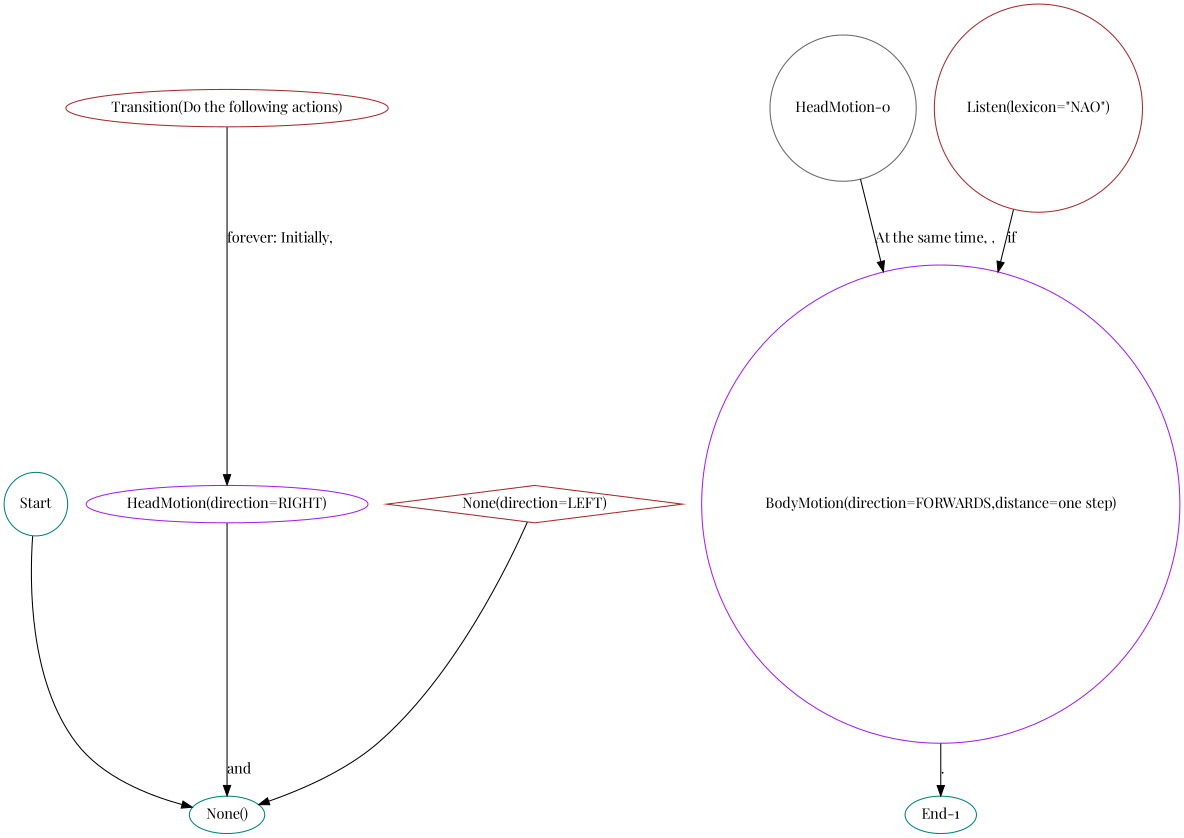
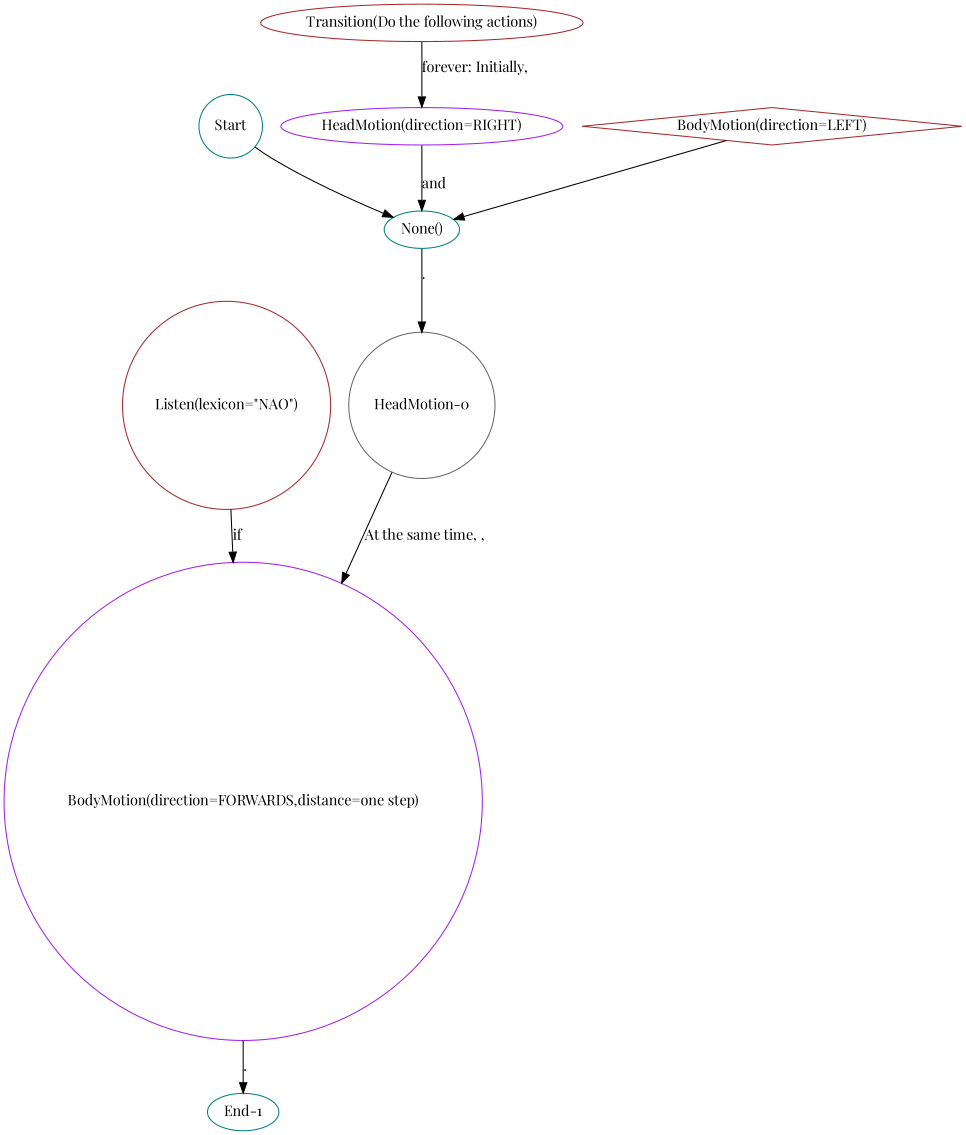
  strict digraph {
    fontname="Playfair Display"
    node [color=teal fontname="Playfair Display" sent_idx=0 shape=ellipse]
    edge [fontname="Playfair Display"]
    "None()" [idx=2 idx_main=2]
    Start [shape=circle]
    "Transition(Do the following actions)" [color=brown idx=0 idx_main=0]
    "HeadMotion(direction=RIGHT)" [color=purple idx=1 idx_main=1]
    n5 [color=gray40 label="HeadMotion-0" shape=circle]
    "BodyMotion(direction=FORWARDS,distance=one step)" [color=purple idx=1 idx_main=0 sent_idx=1 shape=circle]
-   "BodyMotion(direction=LEFT)" [color=brown idx=3 shape=diamond label="None(direction=LEFT)"]
+   "BodyMotion(direction=LEFT)" [color=brown idx=3 shape=diamond]
    "End-1" [sent_idx=1]
    "Listen(lexicon=\"NAO\")" [color=brown idx=0 sent_idx=1 shape=circle]
+   "None()" -> n5 [label="."]
    Start -> "None()"
    "Transition(Do the following actions)" -> "HeadMotion(direction=RIGHT)" [label="forever: Initially,"]
    "HeadMotion(direction=RIGHT)" -> "None()" [label=and]
    n5 -> "BodyMotion(direction=FORWARDS,distance=one step)" [label="At the same time, ,"]
    "BodyMotion(direction=FORWARDS,distance=one step)" -> "End-1" [label="."]
    "BodyMotion(direction=LEFT)" -> "None()"
    "Listen(lexicon=\"NAO\")" -> "BodyMotion(direction=FORWARDS,distance=one step)" [label=if]
  }
